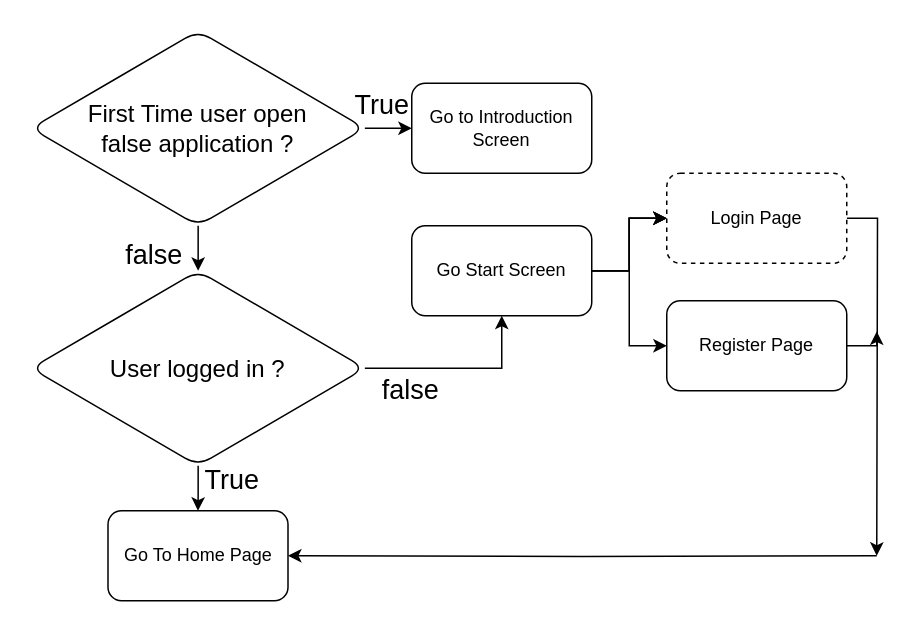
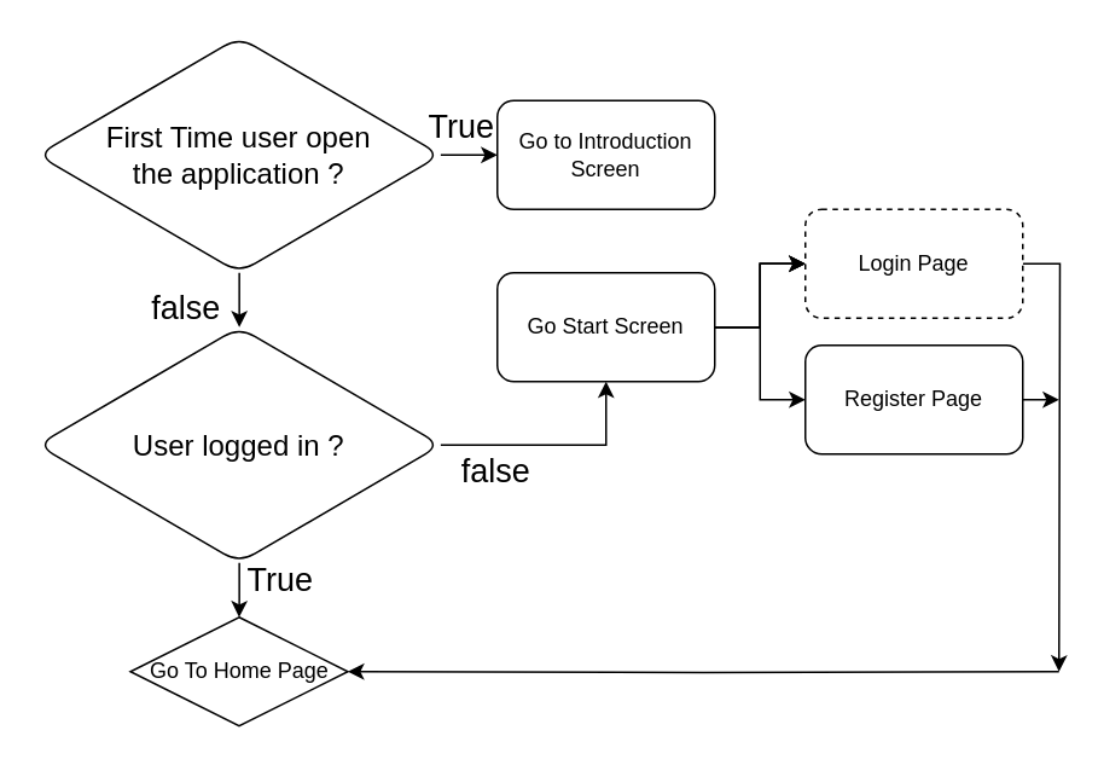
  <mxCell id="0" />
  <mxCell id="1" parent="0" />
  <mxCell id="2" value="" style="edgeStyle=orthogonalEdgeStyle;rounded=0;orthogonalLoop=1;jettySize=auto;html=1;fontSize=18;" edge="1" parent="1" source="4" target="5"><mxGeometry relative="1" as="geometry" /></mxCell>
  <mxCell id="3" value="" style="edgeStyle=orthogonalEdgeStyle;rounded=0;orthogonalLoop=1;jettySize=auto;html=1;fontSize=18;" edge="1" parent="1" source="4" target="14"><mxGeometry relative="1" as="geometry" /></mxCell>
- <mxCell id="4" value="&lt;font size=&quot;3&quot;&gt;First Time user open &lt;br&gt;false application ?&lt;/font&gt;" style="rhombus;whiteSpace=wrap;html=1;rounded=1;" vertex="1" parent="1"><mxGeometry x="20.25" y="20" width="222.5" height="130" as="geometry" /></mxCell>
+ <mxCell id="4" value="&lt;font size=&quot;3&quot;&gt;First Time user open &lt;br&gt;the application ?&lt;/font&gt;" style="rhombus;whiteSpace=wrap;html=1;rounded=1;" vertex="1" parent="1"><mxGeometry x="20.25" y="20" width="222.5" height="130" as="geometry" /></mxCell>
  <mxCell id="5" value="Go to Introduction Screen" style="whiteSpace=wrap;html=1;rounded=1;" vertex="1" parent="1"><mxGeometry x="274" y="55" width="120" height="60" as="geometry" /></mxCell>
  <mxCell id="6" value="" style="edgeStyle=orthogonalEdgeStyle;rounded=0;orthogonalLoop=1;jettySize=auto;html=1;fontSize=18;" edge="1" parent="1" source="10" target="20"><mxGeometry relative="1" as="geometry" /></mxCell>
  <mxCell id="7" value="" style="edgeStyle=orthogonalEdgeStyle;rounded=0;orthogonalLoop=1;jettySize=auto;html=1;fontSize=18;" edge="1" parent="1" source="10" target="20"><mxGeometry relative="1" as="geometry" /></mxCell>
  <mxCell id="8" value="" style="edgeStyle=orthogonalEdgeStyle;rounded=0;orthogonalLoop=1;jettySize=auto;html=1;fontSize=18;" edge="1" parent="1" source="10" target="20"><mxGeometry relative="1" as="geometry" /></mxCell>
  <mxCell id="9" value="" style="edgeStyle=orthogonalEdgeStyle;rounded=0;orthogonalLoop=1;jettySize=auto;html=1;fontSize=18;" edge="1" parent="1" source="10" target="22"><mxGeometry relative="1" as="geometry" /></mxCell>
  <mxCell id="10" value="Go Start Screen" style="whiteSpace=wrap;html=1;rounded=1;" vertex="1" parent="1"><mxGeometry x="274" y="150" width="120" height="60" as="geometry" /></mxCell>
  <mxCell id="11" value="True" style="text;html=1;align=center;verticalAlign=middle;resizable=0;points=[];autosize=1;strokeColor=none;fillColor=none;fontSize=18;" vertex="1" parent="1"><mxGeometry x="224" y="50" width="60" height="40" as="geometry" /></mxCell>
  <mxCell id="12" value="" style="edgeStyle=orthogonalEdgeStyle;rounded=0;orthogonalLoop=1;jettySize=auto;html=1;fontSize=18;" edge="1" parent="1" source="14" target="15"><mxGeometry relative="1" as="geometry" /></mxCell>
  <mxCell id="13" style="edgeStyle=orthogonalEdgeStyle;rounded=0;orthogonalLoop=1;jettySize=auto;html=1;entryX=0.5;entryY=1;entryDx=0;entryDy=0;fontSize=18;" edge="1" parent="1" source="14" target="10"><mxGeometry relative="1" as="geometry" /></mxCell>
  <mxCell id="14" value="&lt;font size=&quot;3&quot;&gt;User logged in ?&lt;/font&gt;" style="rhombus;whiteSpace=wrap;html=1;rounded=1;" vertex="1" parent="1"><mxGeometry x="20.25" y="180" width="222.5" height="130" as="geometry" /></mxCell>
- <mxCell id="15" value="Go To Home Page" style="whiteSpace=wrap;html=1;rounded=1;" vertex="1" parent="1"><mxGeometry x="71.5" y="340" width="120" height="60" as="geometry" /></mxCell>
+ <mxCell id="15" value="Go To Home Page" style="rhombus;whiteSpace=wrap;html=1;" vertex="1" parent="1"><mxGeometry x="71.5" y="340" width="120" height="60" as="geometry" /></mxCell>
  <mxCell id="16" value="True" style="text;html=1;align=center;verticalAlign=middle;resizable=0;points=[];autosize=1;strokeColor=none;fillColor=none;fontSize=18;" vertex="1" parent="1"><mxGeometry x="124" y="300" width="60" height="40" as="geometry" /></mxCell>
  <mxCell id="17" value="false" style="text;html=1;align=center;verticalAlign=middle;resizable=0;points=[];autosize=1;strokeColor=none;fillColor=none;fontSize=18;" vertex="1" parent="1"><mxGeometry x="71.5" y="150" width="60" height="40" as="geometry" /></mxCell>
  <mxCell id="18" value="false" style="text;html=1;align=center;verticalAlign=middle;resizable=0;points=[];autosize=1;strokeColor=none;fillColor=none;fontSize=18;" vertex="1" parent="1"><mxGeometry x="242.75" y="240" width="60" height="40" as="geometry" /></mxCell>
  <mxCell id="19" style="edgeStyle=orthogonalEdgeStyle;rounded=0;orthogonalLoop=1;jettySize=auto;html=1;fontSize=18;" edge="1" parent="1" source="20"><mxGeometry relative="1" as="geometry"><mxPoint x="584" y="370" as="targetPoint" /></mxGeometry></mxCell>
  <mxCell id="20" value="Login Page" style="whiteSpace=wrap;html=1;rounded=1;dashed=1;" vertex="1" parent="1"><mxGeometry x="444" y="115" width="120" height="60" as="geometry" /></mxCell>
  <mxCell id="21" style="edgeStyle=orthogonalEdgeStyle;rounded=0;orthogonalLoop=1;jettySize=auto;html=1;fontSize=18;" edge="1" parent="1" source="22"><mxGeometry relative="1" as="geometry"><mxPoint x="584" y="220" as="targetPoint" /></mxGeometry></mxCell>
- <mxCell id="22" value="Register Page" style="whiteSpace=wrap;html=1;rounded=1;" vertex="1" parent="1"><mxGeometry x="444" y="200" width="120" height="60" as="geometry" /></mxCell>
+ <mxCell id="22" value="Register Page" style="whiteSpace=wrap;html=1;rounded=1;" vertex="1" parent="1"><mxGeometry x="444" y="190" width="120" height="60" as="geometry" /></mxCell>
  <mxCell id="23" style="edgeStyle=orthogonalEdgeStyle;rounded=0;orthogonalLoop=1;jettySize=auto;html=1;entryX=1;entryY=0.5;entryDx=0;entryDy=0;fontSize=18;" edge="1" parent="1" target="15"><mxGeometry relative="1" as="geometry"><mxPoint x="584" y="370" as="sourcePoint" /><mxPoint x="344" y="220" as="targetPoint" /></mxGeometry></mxCell>
